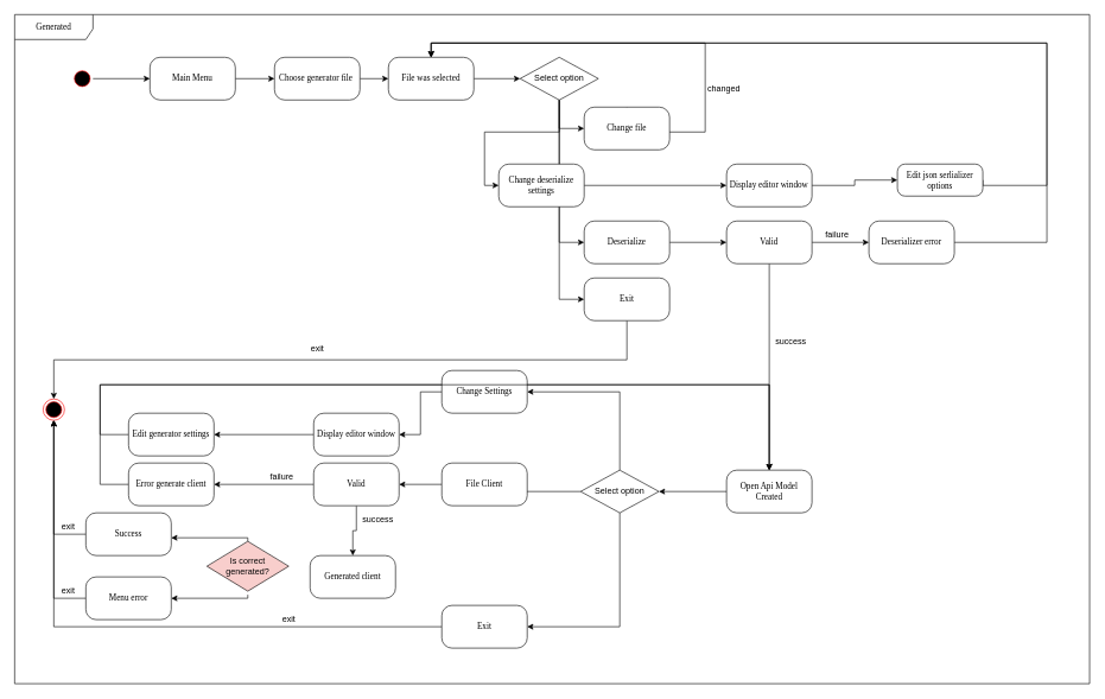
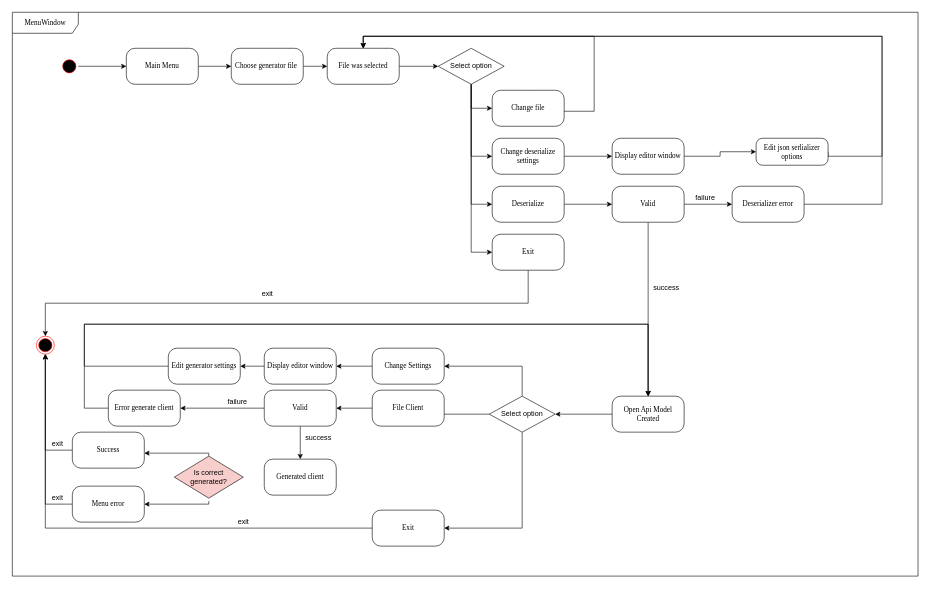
  <mxCell id="0" />
  <mxCell id="1" parent="0" />
  <mxCell id="2" style="edgeStyle=orthogonalEdgeStyle;rounded=0;orthogonalLoop=1;jettySize=auto;html=1;exitX=0.5;exitY=0;exitDx=0;exitDy=0;" edge="1" parent="1" source="3" target="7"><mxGeometry relative="1" as="geometry" /></mxCell>
  <mxCell id="3" value="" style="ellipse;html=1;shape=startState;fillColor=#000000;strokeColor=#ff0000;rounded=1;shadow=0;comic=0;labelBackgroundColor=none;fontFamily=Verdana;fontSize=12;fontColor=#000000;align=center;direction=south;" parent="1" vertex="1"><mxGeometry x="100" y="95" width="30" height="30" as="geometry" /></mxCell>
  <mxCell id="4" style="edgeStyle=orthogonalEdgeStyle;rounded=0;orthogonalLoop=1;jettySize=auto;html=1;exitX=1;exitY=0.5;exitDx=0;exitDy=0;entryX=0;entryY=0.5;entryDx=0;entryDy=0;strokeColor=#000000;" edge="1" parent="1" source="5" target="9"><mxGeometry relative="1" as="geometry" /></mxCell>
  <mxCell id="5" value="Choose generator file&amp;nbsp;" style="rounded=1;whiteSpace=wrap;html=1;arcSize=24;shadow=0;comic=0;labelBackgroundColor=none;fontFamily=Verdana;fontSize=12;align=center;" parent="1" vertex="1"><mxGeometry x="385" y="80" width="120" height="60" as="geometry" /></mxCell>
  <mxCell id="6" style="edgeStyle=orthogonalEdgeStyle;rounded=0;orthogonalLoop=1;jettySize=auto;html=1;exitX=1;exitY=0.5;exitDx=0;exitDy=0;entryX=0;entryY=0.5;entryDx=0;entryDy=0;strokeColor=#000000;" edge="1" parent="1" source="7" target="5"><mxGeometry relative="1" as="geometry" /></mxCell>
  <mxCell id="7" value="Main Menu" style="rounded=1;whiteSpace=wrap;html=1;arcSize=24;shadow=0;comic=0;labelBackgroundColor=none;fontFamily=Verdana;fontSize=12;align=center;" parent="1" vertex="1"><mxGeometry x="210" y="80" width="120" height="60" as="geometry" /></mxCell>
  <mxCell id="8" style="edgeStyle=orthogonalEdgeStyle;rounded=0;orthogonalLoop=1;jettySize=auto;html=1;exitX=1;exitY=0.5;exitDx=0;exitDy=0;entryX=0;entryY=0.5;entryDx=0;entryDy=0;strokeColor=#000000;" edge="1" parent="1" source="9" target="28"><mxGeometry relative="1" as="geometry" /></mxCell>
  <mxCell id="9" value="File was selected" style="rounded=1;whiteSpace=wrap;html=1;arcSize=24;shadow=0;comic=0;labelBackgroundColor=none;fontFamily=Verdana;fontSize=12;align=center;" parent="1" vertex="1"><mxGeometry x="545" y="80" width="120" height="60" as="geometry" /></mxCell>
  <mxCell id="10" style="edgeStyle=orthogonalEdgeStyle;rounded=0;orthogonalLoop=1;jettySize=auto;html=1;exitX=0.5;exitY=0;exitDx=0;exitDy=0;entryX=0.5;entryY=0;entryDx=0;entryDy=0;strokeColor=#000000;" edge="1" parent="1" source="11" target="9"><mxGeometry relative="1" as="geometry"><Array as="points"><mxPoint x="990" y="185" /><mxPoint x="990" y="60" /><mxPoint x="605" y="60" /></Array></mxGeometry></mxCell>
  <mxCell id="11" value="Change file" style="rounded=1;whiteSpace=wrap;html=1;arcSize=24;shadow=0;comic=0;labelBackgroundColor=none;fontFamily=Verdana;fontSize=12;align=center;" parent="1" vertex="1"><mxGeometry x="820" y="150" width="120" height="60" as="geometry" /></mxCell>
  <mxCell id="12" value="" style="edgeStyle=orthogonalEdgeStyle;rounded=0;orthogonalLoop=1;jettySize=auto;html=1;strokeColor=#000000;" edge="1" parent="1" source="13" target="16"><mxGeometry relative="1" as="geometry" /></mxCell>
  <mxCell id="13" value="Deserialize" style="rounded=1;whiteSpace=wrap;html=1;arcSize=24;shadow=0;comic=0;labelBackgroundColor=none;fontFamily=Verdana;fontSize=12;align=center;" parent="1" vertex="1"><mxGeometry x="820" y="310" width="120" height="60" as="geometry" /></mxCell>
  <mxCell id="14" value="" style="edgeStyle=orthogonalEdgeStyle;rounded=0;orthogonalLoop=1;jettySize=auto;html=1;strokeColor=#000000;" edge="1" parent="1" source="16" target="20"><mxGeometry relative="1" as="geometry" /></mxCell>
  <mxCell id="15" value="" style="edgeStyle=orthogonalEdgeStyle;rounded=0;orthogonalLoop=1;jettySize=auto;html=1;strokeColor=#000000;" edge="1" parent="1" source="16" target="18"><mxGeometry relative="1" as="geometry" /></mxCell>
  <mxCell id="16" value="Valid" style="rounded=1;whiteSpace=wrap;html=1;arcSize=24;shadow=0;comic=0;labelBackgroundColor=none;fontFamily=Verdana;fontSize=12;align=center;" vertex="1" parent="1"><mxGeometry x="1020" y="310" width="120" height="60" as="geometry" /></mxCell>
  <mxCell id="17" style="edgeStyle=orthogonalEdgeStyle;rounded=0;orthogonalLoop=1;jettySize=auto;html=1;exitX=1;exitY=0.5;exitDx=0;exitDy=0;entryX=0.5;entryY=0;entryDx=0;entryDy=0;strokeColor=#000000;" edge="1" parent="1" source="18" target="9"><mxGeometry relative="1" as="geometry"><Array as="points"><mxPoint x="1470" y="340" /><mxPoint x="1470" y="60" /><mxPoint x="605" y="60" /></Array></mxGeometry></mxCell>
  <mxCell id="18" value="Deserializer error" style="rounded=1;whiteSpace=wrap;html=1;arcSize=24;shadow=0;comic=0;labelBackgroundColor=none;fontFamily=Verdana;fontSize=12;align=center;" vertex="1" parent="1"><mxGeometry x="1220" y="310" width="120" height="60" as="geometry" /></mxCell>
  <mxCell id="19" style="edgeStyle=orthogonalEdgeStyle;rounded=0;orthogonalLoop=1;jettySize=auto;html=1;exitX=0;exitY=0.5;exitDx=0;exitDy=0;entryX=1;entryY=0.5;entryDx=0;entryDy=0;strokeColor=#000000;" edge="1" parent="1" source="20" target="43"><mxGeometry relative="1" as="geometry" /></mxCell>
  <mxCell id="20" value="Open Api Model Created" style="rounded=1;whiteSpace=wrap;html=1;arcSize=24;shadow=0;comic=0;labelBackgroundColor=none;fontFamily=Verdana;fontSize=12;align=center;" vertex="1" parent="1"><mxGeometry x="1020" y="660" width="120" height="60" as="geometry" /></mxCell>
- <mxCell id="21" value="Generated" style="shape=umlFrame;whiteSpace=wrap;html=1;rounded=1;shadow=0;comic=0;labelBackgroundColor=none;strokeWidth=1;fontFamily=Verdana;fontSize=12;align=center;width=110;height=35;" parent="1" vertex="1"><mxGeometry x="20" y="20" width="1510" height="940" as="geometry" /></mxCell>
+ <mxCell id="21" value="MenuWindow" style="shape=umlFrame;whiteSpace=wrap;html=1;rounded=1;shadow=0;comic=0;labelBackgroundColor=none;strokeWidth=1;fontFamily=Verdana;fontSize=12;align=center;width=110;height=35;" parent="1" vertex="1"><mxGeometry x="20" y="20" width="1510" height="940" as="geometry" /></mxCell>
  <mxCell id="22" value="" style="ellipse;html=1;shape=endState;fillColor=#000000;strokeColor=#ff0000;rounded=1;shadow=0;comic=0;labelBackgroundColor=none;fontFamily=Verdana;fontSize=12;fontColor=#000000;align=center;" vertex="1" parent="1"><mxGeometry x="60" y="560" width="30" height="30" as="geometry" /></mxCell>
  <mxCell id="23" value="exit" style="text;html=1;align=center;verticalAlign=middle;resizable=0;points=[];autosize=1;" vertex="1" parent="1"><mxGeometry x="430" y="480" width="30" height="20" as="geometry" /></mxCell>
  <mxCell id="24" style="edgeStyle=orthogonalEdgeStyle;rounded=0;orthogonalLoop=1;jettySize=auto;html=1;exitX=0.5;exitY=1;exitDx=0;exitDy=0;entryX=0;entryY=0.5;entryDx=0;entryDy=0;strokeColor=#000000;" edge="1" parent="1" source="28" target="36"><mxGeometry relative="1" as="geometry" /></mxCell>
  <mxCell id="25" style="edgeStyle=orthogonalEdgeStyle;rounded=0;orthogonalLoop=1;jettySize=auto;html=1;exitX=0.5;exitY=1;exitDx=0;exitDy=0;entryX=0;entryY=0.5;entryDx=0;entryDy=0;strokeColor=#000000;" edge="1" parent="1" source="28" target="13"><mxGeometry relative="1" as="geometry" /></mxCell>
  <mxCell id="26" style="edgeStyle=orthogonalEdgeStyle;rounded=0;orthogonalLoop=1;jettySize=auto;html=1;exitX=0.5;exitY=1;exitDx=0;exitDy=0;entryX=0;entryY=0.5;entryDx=0;entryDy=0;strokeColor=#000000;" edge="1" parent="1" source="28" target="30"><mxGeometry relative="1" as="geometry" /></mxCell>
  <mxCell id="27" style="edgeStyle=orthogonalEdgeStyle;rounded=0;orthogonalLoop=1;jettySize=auto;html=1;exitX=0.5;exitY=1;exitDx=0;exitDy=0;entryX=0;entryY=0.5;entryDx=0;entryDy=0;strokeColor=#000000;" edge="1" parent="1" source="28" target="11"><mxGeometry relative="1" as="geometry" /></mxCell>
  <mxCell id="28" value="Select option" style="rhombus;whiteSpace=wrap;html=1;" vertex="1" parent="1"><mxGeometry x="730" y="80" width="110" height="60" as="geometry" /></mxCell>
  <mxCell id="29" value="" style="edgeStyle=orthogonalEdgeStyle;rounded=0;orthogonalLoop=1;jettySize=auto;html=1;strokeColor=#000000;" edge="1" parent="1" source="30" target="32"><mxGeometry relative="1" as="geometry" /></mxCell>
- <mxCell id="30" value="Change deserialize settings" style="rounded=1;whiteSpace=wrap;html=1;arcSize=24;shadow=0;comic=0;labelBackgroundColor=none;fontFamily=Verdana;fontSize=12;align=center;" vertex="1" parent="1"><mxGeometry x="700" y="230" width="120" height="60" as="geometry" /></mxCell>
+ <mxCell id="30" value="Change deserialize settings" style="rounded=1;whiteSpace=wrap;html=1;arcSize=24;shadow=0;comic=0;labelBackgroundColor=none;fontFamily=Verdana;fontSize=12;align=center;" vertex="1" parent="1"><mxGeometry x="820" y="230" width="120" height="60" as="geometry" /></mxCell>
  <mxCell id="31" value="" style="edgeStyle=orthogonalEdgeStyle;rounded=0;orthogonalLoop=1;jettySize=auto;html=1;strokeColor=#000000;entryX=0;entryY=0.5;entryDx=0;entryDy=0;" edge="1" parent="1" source="32" target="34"><mxGeometry relative="1" as="geometry"><mxPoint x="1220" y="260" as="targetPoint" /></mxGeometry></mxCell>
  <mxCell id="32" value="Display editor window" style="rounded=1;whiteSpace=wrap;html=1;arcSize=24;shadow=0;comic=0;labelBackgroundColor=none;fontFamily=Verdana;fontSize=12;align=center;" vertex="1" parent="1"><mxGeometry x="1020" y="230" width="120" height="60" as="geometry" /></mxCell>
  <mxCell id="33" style="edgeStyle=orthogonalEdgeStyle;rounded=0;orthogonalLoop=1;jettySize=auto;html=1;exitX=1;exitY=0.5;exitDx=0;exitDy=0;entryX=0.5;entryY=0;entryDx=0;entryDy=0;strokeColor=#000000;" edge="1" parent="1" source="34" target="9"><mxGeometry relative="1" as="geometry"><Array as="points"><mxPoint x="1470" y="260" /><mxPoint x="1470" y="60" /><mxPoint x="605" y="60" /></Array></mxGeometry></mxCell>
  <mxCell id="34" value="Edit json serlializer options" style="rounded=1;whiteSpace=wrap;html=1;arcSize=24;shadow=0;comic=0;labelBackgroundColor=none;fontFamily=Verdana;fontSize=12;align=center;" vertex="1" parent="1"><mxGeometry x="1260" y="230" width="120" height="45" as="geometry" /></mxCell>
  <mxCell id="35" style="edgeStyle=orthogonalEdgeStyle;rounded=0;orthogonalLoop=1;jettySize=auto;html=1;exitX=0.5;exitY=1;exitDx=0;exitDy=0;entryX=0.5;entryY=0;entryDx=0;entryDy=0;strokeColor=#000000;" edge="1" parent="1" source="36" target="22"><mxGeometry relative="1" as="geometry" /></mxCell>
  <mxCell id="36" value="Exit" style="rounded=1;whiteSpace=wrap;html=1;arcSize=24;shadow=0;comic=0;labelBackgroundColor=none;fontFamily=Verdana;fontSize=12;align=center;" vertex="1" parent="1"><mxGeometry x="820" y="390" width="120" height="60" as="geometry" /></mxCell>
- <mxCell id="37" value="changed" style="text;html=1;align=center;verticalAlign=middle;resizable=0;points=[];autosize=1;" vertex="1" parent="1"><mxGeometry x="986" y="114" width="60" height="20" as="geometry" /></mxCell>
  <mxCell id="38" value="success" style="text;html=1;align=center;verticalAlign=middle;resizable=0;points=[];autosize=1;" vertex="1" parent="1"><mxGeometry x="1080" y="470" width="60" height="20" as="geometry" /></mxCell>
  <mxCell id="39" value="failure" style="text;html=1;align=center;verticalAlign=middle;resizable=0;points=[];autosize=1;" vertex="1" parent="1"><mxGeometry x="1150" y="320" width="50" height="20" as="geometry" /></mxCell>
  <mxCell id="40" style="edgeStyle=orthogonalEdgeStyle;rounded=0;orthogonalLoop=1;jettySize=auto;html=1;exitX=0;exitY=0.5;exitDx=0;exitDy=0;strokeColor=#000000;" edge="1" parent="1" source="43"><mxGeometry relative="1" as="geometry"><mxPoint x="730" y="690" as="targetPoint" /></mxGeometry></mxCell>
  <mxCell id="41" style="edgeStyle=orthogonalEdgeStyle;rounded=0;orthogonalLoop=1;jettySize=auto;html=1;exitX=0.5;exitY=1;exitDx=0;exitDy=0;entryX=1;entryY=0.5;entryDx=0;entryDy=0;strokeColor=#000000;" edge="1" parent="1" source="43" target="59"><mxGeometry relative="1" as="geometry" /></mxCell>
  <mxCell id="42" style="edgeStyle=orthogonalEdgeStyle;rounded=0;orthogonalLoop=1;jettySize=auto;html=1;exitX=0.5;exitY=0;exitDx=0;exitDy=0;entryX=1;entryY=0.5;entryDx=0;entryDy=0;strokeColor=#000000;" edge="1" parent="1" source="43" target="53"><mxGeometry relative="1" as="geometry" /></mxCell>
  <mxCell id="43" value="Select option" style="rhombus;whiteSpace=wrap;html=1;" vertex="1" parent="1"><mxGeometry x="815" y="660" width="110" height="60" as="geometry" /></mxCell>
  <mxCell id="44" value="" style="edgeStyle=orthogonalEdgeStyle;rounded=0;orthogonalLoop=1;jettySize=auto;html=1;strokeColor=#000000;" edge="1" parent="1" source="45" target="48"><mxGeometry relative="1" as="geometry" /></mxCell>
  <mxCell id="45" value="File Client" style="rounded=1;whiteSpace=wrap;html=1;arcSize=24;shadow=0;comic=0;labelBackgroundColor=none;fontFamily=Verdana;fontSize=12;align=center;" vertex="1" parent="1"><mxGeometry x="620" y="650" width="120" height="60" as="geometry" /></mxCell>
  <mxCell id="46" style="edgeStyle=orthogonalEdgeStyle;rounded=0;orthogonalLoop=1;jettySize=auto;html=1;exitX=0;exitY=0.5;exitDx=0;exitDy=0;entryX=1;entryY=0.5;entryDx=0;entryDy=0;strokeColor=#000000;" edge="1" parent="1" source="48" target="50"><mxGeometry relative="1" as="geometry" /></mxCell>
  <mxCell id="47" style="edgeStyle=orthogonalEdgeStyle;rounded=0;orthogonalLoop=1;jettySize=auto;html=1;exitX=0.5;exitY=1;exitDx=0;exitDy=0;entryX=0.5;entryY=0;entryDx=0;entryDy=0;strokeColor=#000000;" edge="1" parent="1" source="48" target="51"><mxGeometry relative="1" as="geometry" /></mxCell>
  <mxCell id="48" value="Valid" style="rounded=1;whiteSpace=wrap;html=1;arcSize=24;shadow=0;comic=0;labelBackgroundColor=none;fontFamily=Verdana;fontSize=12;align=center;" vertex="1" parent="1"><mxGeometry x="440" y="650" width="120" height="60" as="geometry" /></mxCell>
  <mxCell id="49" style="edgeStyle=orthogonalEdgeStyle;rounded=0;orthogonalLoop=1;jettySize=auto;html=1;exitX=0;exitY=0.5;exitDx=0;exitDy=0;entryX=0.5;entryY=0;entryDx=0;entryDy=0;strokeColor=#000000;" edge="1" parent="1" source="50" target="20"><mxGeometry relative="1" as="geometry"><Array as="points"><mxPoint x="140" y="680" /><mxPoint x="140" y="540" /><mxPoint x="1080" y="540" /></Array></mxGeometry></mxCell>
  <mxCell id="50" value="Error generate client" style="rounded=1;whiteSpace=wrap;html=1;arcSize=24;shadow=0;comic=0;labelBackgroundColor=none;fontFamily=Verdana;fontSize=12;align=center;" vertex="1" parent="1"><mxGeometry x="180" y="650" width="120" height="60" as="geometry" /></mxCell>
- <mxCell id="51" value="Generated client" style="rounded=1;whiteSpace=wrap;html=1;arcSize=24;shadow=0;comic=0;labelBackgroundColor=none;fontFamily=Verdana;fontSize=12;align=center;" vertex="1" parent="1"><mxGeometry x="435" y="780" width="120" height="60" as="geometry" /></mxCell>
+ <mxCell id="51" value="Generated client" style="rounded=1;whiteSpace=wrap;html=1;arcSize=24;shadow=0;comic=0;labelBackgroundColor=none;fontFamily=Verdana;fontSize=12;align=center;" vertex="1" parent="1"><mxGeometry x="440" y="765" width="120" height="60" as="geometry" /></mxCell>
  <mxCell id="52" value="" style="edgeStyle=orthogonalEdgeStyle;rounded=0;orthogonalLoop=1;jettySize=auto;html=1;strokeColor=#000000;" edge="1" parent="1" source="53" target="55"><mxGeometry relative="1" as="geometry" /></mxCell>
- <mxCell id="53" value="Change Settings" style="rounded=1;whiteSpace=wrap;html=1;arcSize=24;shadow=0;comic=0;labelBackgroundColor=none;fontFamily=Verdana;fontSize=12;align=center;" vertex="1" parent="1"><mxGeometry x="620" y="520" width="120" height="60" as="geometry" /></mxCell>
+ <mxCell id="53" value="Change Settings" style="rounded=1;whiteSpace=wrap;html=1;arcSize=24;shadow=0;comic=0;labelBackgroundColor=none;fontFamily=Verdana;fontSize=12;align=center;" vertex="1" parent="1"><mxGeometry x="620" y="580" width="120" height="60" as="geometry" /></mxCell>
  <mxCell id="54" value="" style="edgeStyle=orthogonalEdgeStyle;rounded=0;orthogonalLoop=1;jettySize=auto;html=1;strokeColor=#000000;" edge="1" parent="1" source="55" target="57"><mxGeometry relative="1" as="geometry" /></mxCell>
  <mxCell id="55" value="Display editor window" style="rounded=1;whiteSpace=wrap;html=1;arcSize=24;shadow=0;comic=0;labelBackgroundColor=none;fontFamily=Verdana;fontSize=12;align=center;" vertex="1" parent="1"><mxGeometry x="440" y="580" width="120" height="60" as="geometry" /></mxCell>
  <mxCell id="56" style="edgeStyle=orthogonalEdgeStyle;rounded=0;orthogonalLoop=1;jettySize=auto;html=1;exitX=0;exitY=0.5;exitDx=0;exitDy=0;entryX=0.5;entryY=0;entryDx=0;entryDy=0;strokeColor=#000000;" edge="1" parent="1" source="57" target="20"><mxGeometry relative="1" as="geometry"><Array as="points"><mxPoint x="140" y="610" /><mxPoint x="140" y="540" /><mxPoint x="1080" y="540" /></Array></mxGeometry></mxCell>
- <mxCell id="57" value="Edit generator settings" style="rounded=1;whiteSpace=wrap;html=1;arcSize=24;shadow=0;comic=0;labelBackgroundColor=none;fontFamily=Verdana;fontSize=12;align=center;" vertex="1" parent="1"><mxGeometry x="180" y="580" width="120" height="60" as="geometry" /></mxCell>
+ <mxCell id="57" value="Edit generator settings" style="rounded=1;whiteSpace=wrap;html=1;arcSize=24;shadow=0;comic=0;labelBackgroundColor=none;fontFamily=Verdana;fontSize=12;align=center;" vertex="1" parent="1"><mxGeometry x="280" y="580" width="120" height="60" as="geometry" /></mxCell>
  <mxCell id="58" style="edgeStyle=orthogonalEdgeStyle;rounded=0;orthogonalLoop=1;jettySize=auto;html=1;exitX=0;exitY=0.5;exitDx=0;exitDy=0;entryX=0.5;entryY=1;entryDx=0;entryDy=0;strokeColor=#000000;" edge="1" parent="1" source="59" target="22"><mxGeometry relative="1" as="geometry" /></mxCell>
  <mxCell id="59" value="Exit" style="rounded=1;whiteSpace=wrap;html=1;arcSize=24;shadow=0;comic=0;labelBackgroundColor=none;fontFamily=Verdana;fontSize=12;align=center;" vertex="1" parent="1"><mxGeometry x="620" y="850" width="120" height="60" as="geometry" /></mxCell>
  <mxCell id="60" value="failure" style="text;html=1;align=center;verticalAlign=middle;resizable=0;points=[];autosize=1;" vertex="1" parent="1"><mxGeometry x="370" y="660" width="50" height="20" as="geometry" /></mxCell>
  <mxCell id="61" value="success" style="text;html=1;align=center;verticalAlign=middle;resizable=0;points=[];autosize=1;" vertex="1" parent="1"><mxGeometry x="500" y="720" width="60" height="20" as="geometry" /></mxCell>
  <mxCell id="62" style="edgeStyle=orthogonalEdgeStyle;rounded=0;orthogonalLoop=1;jettySize=auto;html=1;exitX=0;exitY=0.5;exitDx=0;exitDy=0;entryX=0.5;entryY=1;entryDx=0;entryDy=0;strokeColor=#000000;" edge="1" parent="1" source="63" target="22"><mxGeometry relative="1" as="geometry" /></mxCell>
  <mxCell id="63" value="Success" style="rounded=1;whiteSpace=wrap;html=1;arcSize=24;shadow=0;comic=0;labelBackgroundColor=none;fontFamily=Verdana;fontSize=12;align=center;" vertex="1" parent="1"><mxGeometry x="120" y="720" width="120" height="60" as="geometry" /></mxCell>
  <mxCell id="64" style="edgeStyle=orthogonalEdgeStyle;rounded=0;orthogonalLoop=1;jettySize=auto;html=1;entryX=0.5;entryY=1;entryDx=0;entryDy=0;strokeColor=#000000;" edge="1" parent="1" source="65" target="22"><mxGeometry relative="1" as="geometry" /></mxCell>
  <mxCell id="65" value="Menu error" style="rounded=1;whiteSpace=wrap;html=1;arcSize=24;shadow=0;comic=0;labelBackgroundColor=none;fontFamily=Verdana;fontSize=12;align=center;" vertex="1" parent="1"><mxGeometry x="120" y="810" width="120" height="60" as="geometry" /></mxCell>
  <mxCell id="66" style="edgeStyle=orthogonalEdgeStyle;rounded=0;orthogonalLoop=1;jettySize=auto;html=1;exitX=0.5;exitY=1;exitDx=0;exitDy=0;entryX=1;entryY=0.5;entryDx=0;entryDy=0;strokeColor=#000000;" edge="1" parent="1" target="65"><mxGeometry relative="1" as="geometry"><mxPoint x="347.5" y="835" as="sourcePoint" /><Array as="points"><mxPoint x="347" y="840" /></Array></mxGeometry></mxCell>
  <mxCell id="67" style="edgeStyle=orthogonalEdgeStyle;rounded=0;orthogonalLoop=1;jettySize=auto;html=1;exitX=0.5;exitY=0;exitDx=0;exitDy=0;entryX=1;entryY=0.5;entryDx=0;entryDy=0;strokeColor=#000000;" edge="1" parent="1" source="68"><mxGeometry relative="1" as="geometry"><mxPoint x="240" y="755" as="targetPoint" /><Array as="points"><mxPoint x="347" y="755" /></Array></mxGeometry></mxCell>
  <mxCell id="68" value="Is correct generated?" style="rhombus;whiteSpace=wrap;html=1;fillColor=#f8cecc;" vertex="1" parent="1"><mxGeometry x="290" y="760" width="115" height="70" as="geometry" /></mxCell>
  <mxCell id="69" value="exit" style="text;html=1;align=center;verticalAlign=middle;resizable=0;points=[];autosize=1;" vertex="1" parent="1"><mxGeometry x="390" y="860" width="30" height="20" as="geometry" /></mxCell>
  <mxCell id="70" value="exit" style="text;html=1;align=center;verticalAlign=middle;resizable=0;points=[];autosize=1;" vertex="1" parent="1"><mxGeometry x="80" y="730" width="30" height="20" as="geometry" /></mxCell>
  <mxCell id="71" value="exit" style="text;html=1;align=center;verticalAlign=middle;resizable=0;points=[];autosize=1;" vertex="1" parent="1"><mxGeometry x="80" y="820" width="30" height="20" as="geometry" /></mxCell>
